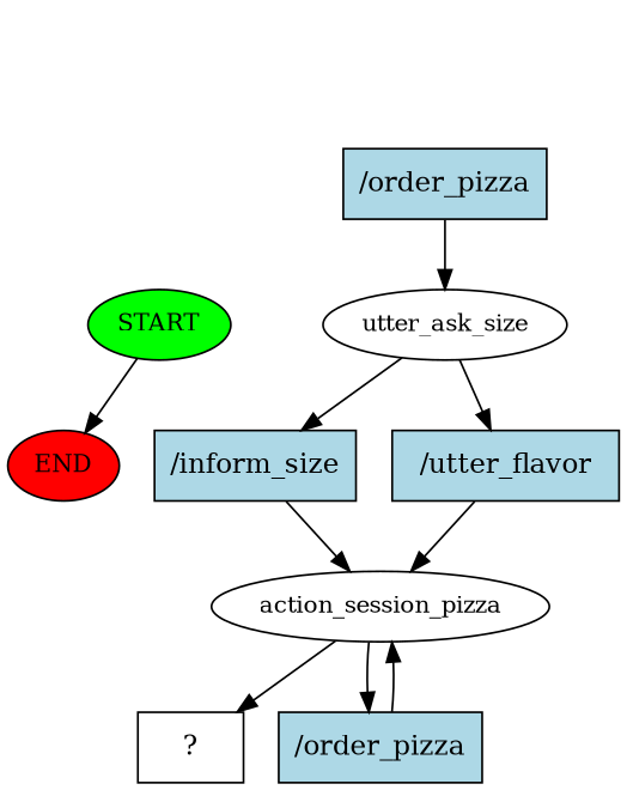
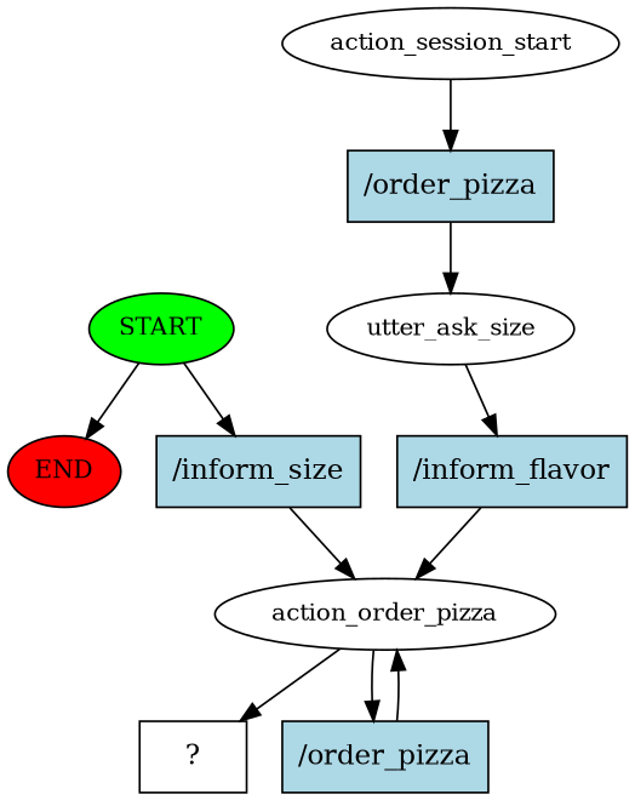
  digraph {
    node [style=filled]
    n1 [fillcolor=green fontsize=12 label=START]
    n2 [fillcolor=red fontsize=12 label=END]
+   n3 [fontsize=12 label=action_session_start style=""]
    n4 [fillcolor=lightblue label="/order_pizza" shape=rect]
    n5 [fontsize=12 label=utter_ask_size style=""]
    n6 [fillcolor=lightblue label="/inform_size" shape=rect]
-   n7 [fillcolor=lightblue label="/utter_flavor" shape=rect]
-   n8 [fontsize=12 label=action_session_pizza style=""]
+   n7 [fillcolor=lightblue label="/inform_flavor" shape=rect]
+   n8 [fontsize=12 label=action_order_pizza style=""]
    n9 [label="  ?  " shape=rect style=""]
    n10 [fillcolor=lightblue label="/order_pizza" shape=rect]
    n1 -> n2
+   n3 -> n4
    n4 -> n5
-   n5 -> n6
+   n1 -> n6
    n5 -> n7
    n6 -> n8
    n7 -> n8
    n8 -> n9
    n8 -> n10
    n10 -> n8
  }
